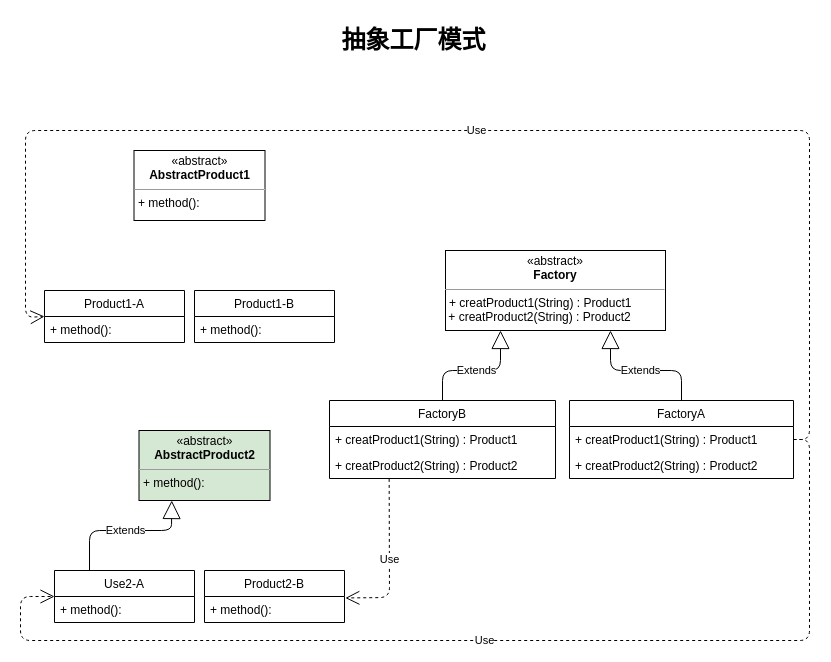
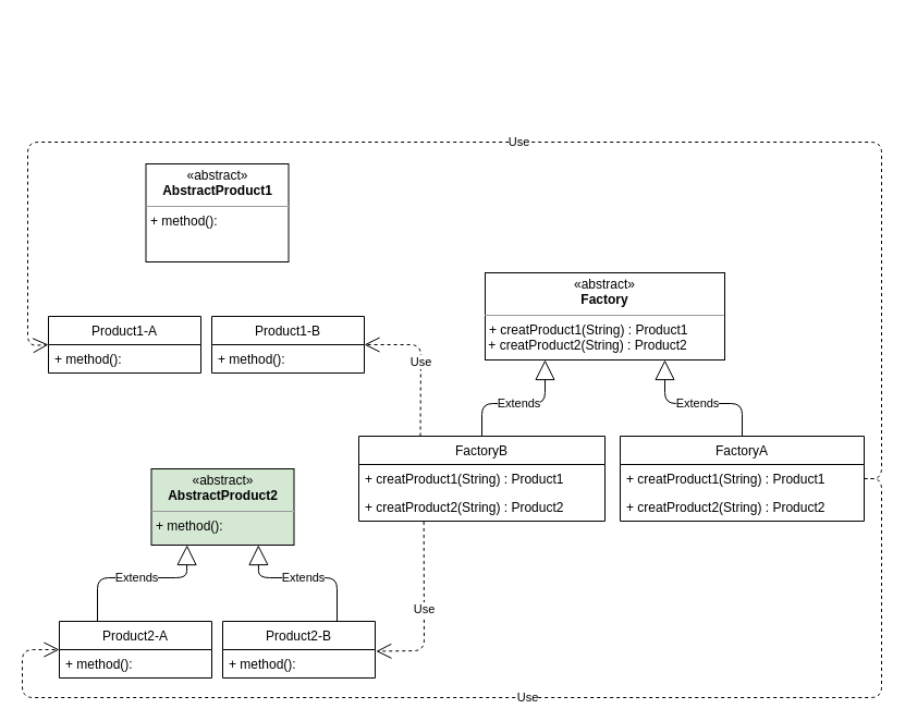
  <mxCell id="0" />
  <mxCell id="1" parent="0" />
  <mxCell id="2" value="FactoryA" style="swimlane;fontStyle=0;childLayout=stackLayout;horizontal=1;startSize=26;fillColor=none;horizontalStack=0;resizeParent=1;resizeParentMax=0;resizeLast=0;collapsible=1;marginBottom=0;" vertex="1" parent="1"><mxGeometry x="569" y="400" width="224" height="78" as="geometry"><mxRectangle x="450" y="300" width="70" height="26" as="alternateBounds" /></mxGeometry></mxCell>
  <mxCell id="3" value="+ creatProduct1(String) : Product1" style="text;strokeColor=none;fillColor=none;align=left;verticalAlign=top;spacingLeft=4;spacingRight=4;overflow=hidden;rotatable=0;points=[[0,0.5],[1,0.5]];portConstraint=eastwest;" vertex="1" parent="2"><mxGeometry y="26" width="224" height="26" as="geometry" /></mxCell>
  <mxCell id="4" value="+ creatProduct2(String) : Product2" style="text;strokeColor=none;fillColor=none;align=left;verticalAlign=top;spacingLeft=4;spacingRight=4;overflow=hidden;rotatable=0;points=[[0,0.5],[1,0.5]];portConstraint=eastwest;" vertex="1" parent="2"><mxGeometry y="52" width="224" height="26" as="geometry" /></mxCell>
- <mxCell id="5" value="&lt;p style=&quot;margin: 0px ; margin-top: 4px ; text-align: center&quot;&gt;«abstract»&lt;br&gt;&lt;b&gt;AbstractProduct1&lt;/b&gt;&lt;/p&gt;&lt;hr size=&quot;1&quot;&gt;&lt;p style=&quot;margin: 0px ; margin-left: 4px&quot;&gt;+ method():&amp;nbsp;&lt;/p&gt;" style="verticalAlign=top;align=left;overflow=fill;fontSize=12;fontFamily=Helvetica;html=1;" vertex="1" parent="1"><mxGeometry x="133.5" y="150" width="131" height="70" as="geometry" /></mxCell>
+ <mxCell id="5" value="&lt;p style=&quot;margin: 0px ; margin-top: 4px ; text-align: center&quot;&gt;«abstract»&lt;br&gt;&lt;b&gt;AbstractProduct1&lt;/b&gt;&lt;/p&gt;&lt;hr size=&quot;1&quot;&gt;&lt;p style=&quot;margin: 0px ; margin-left: 4px&quot;&gt;+ method():&amp;nbsp;&lt;/p&gt;" style="verticalAlign=top;align=left;overflow=fill;fontSize=12;fontFamily=Helvetica;html=1;" vertex="1" parent="1"><mxGeometry x="133.5" y="150" width="131" height="90" as="geometry" /></mxCell>
  <mxCell id="6" value="Product1-A" style="swimlane;fontStyle=0;childLayout=stackLayout;horizontal=1;startSize=26;fillColor=none;horizontalStack=0;resizeParent=1;resizeParentMax=0;resizeLast=0;collapsible=1;marginBottom=0;" vertex="1" parent="1"><mxGeometry x="44" y="290" width="140" height="52" as="geometry" /></mxCell>
  <mxCell id="7" value="+ method():" style="text;strokeColor=none;fillColor=none;align=left;verticalAlign=top;spacingLeft=4;spacingRight=4;overflow=hidden;rotatable=0;points=[[0,0.5],[1,0.5]];portConstraint=eastwest;" vertex="1" parent="6"><mxGeometry y="26" width="140" height="26" as="geometry" /></mxCell>
  <mxCell id="8" value="Product1-B" style="swimlane;fontStyle=0;childLayout=stackLayout;horizontal=1;startSize=26;fillColor=none;horizontalStack=0;resizeParent=1;resizeParentMax=0;resizeLast=0;collapsible=1;marginBottom=0;" vertex="1" parent="1"><mxGeometry x="194" y="290" width="140" height="52" as="geometry" /></mxCell>
  <mxCell id="9" value="+ method():" style="text;strokeColor=none;fillColor=none;align=left;verticalAlign=top;spacingLeft=4;spacingRight=4;overflow=hidden;rotatable=0;points=[[0,0.5],[1,0.5]];portConstraint=eastwest;" vertex="1" parent="8"><mxGeometry y="26" width="140" height="26" as="geometry" /></mxCell>
  <mxCell id="10" value="Use" style="endArrow=open;endSize=12;dashed=1;html=1;entryX=0;entryY=0.5;entryDx=0;entryDy=0;exitX=1;exitY=0.5;exitDx=0;exitDy=0;" edge="1" parent="1" source="3" target="6"><mxGeometry width="160" relative="1" as="geometry"><mxPoint x="792" y="427" as="sourcePoint" /><mxPoint x="382.6" y="351.662" as="targetPoint" /><Array as="points"><mxPoint x="809" y="439" /><mxPoint x="809" y="130" /><mxPoint x="25" y="130" /><mxPoint x="25" y="317" /></Array></mxGeometry></mxCell>
- <mxCell id="11" value="抽象工厂模式" style="text;strokeColor=none;fillColor=none;html=1;fontSize=24;fontStyle=1;verticalAlign=middle;align=center;" vertex="1" parent="1"><mxGeometry x="63" y="20" width="700" height="40" as="geometry" /></mxCell>
  <mxCell id="12" value="FactoryB" style="swimlane;fontStyle=0;childLayout=stackLayout;horizontal=1;startSize=26;fillColor=none;horizontalStack=0;resizeParent=1;resizeParentMax=0;resizeLast=0;collapsible=1;marginBottom=0;" vertex="1" parent="1"><mxGeometry x="329" y="400" width="226" height="78" as="geometry"><mxRectangle x="450" y="300" width="70" height="26" as="alternateBounds" /></mxGeometry></mxCell>
  <mxCell id="13" value="+ creatProduct1(String) : Product1" style="text;strokeColor=none;fillColor=none;align=left;verticalAlign=top;spacingLeft=4;spacingRight=4;overflow=hidden;rotatable=0;points=[[0,0.5],[1,0.5]];portConstraint=eastwest;" vertex="1" parent="12"><mxGeometry y="26" width="226" height="26" as="geometry" /></mxCell>
  <mxCell id="14" value="+ creatProduct2(String) : Product2 " style="text;strokeColor=none;fillColor=none;align=left;verticalAlign=top;spacingLeft=4;spacingRight=4;overflow=hidden;rotatable=0;points=[[0,0.5],[1,0.5]];portConstraint=eastwest;" vertex="1" parent="12"><mxGeometry y="52" width="226" height="26" as="geometry" /></mxCell>
+ <mxCell id="15" value="Use" style="endArrow=open;endSize=12;dashed=1;html=1;entryX=1;entryY=0.5;entryDx=0;entryDy=0;exitX=0.25;exitY=0;exitDx=0;exitDy=0;" edge="1" parent="1" source="12" target="8"><mxGeometry width="160" relative="1" as="geometry"><mxPoint x="398" y="410" as="sourcePoint" /><mxPoint x="124.7" y="354.34" as="targetPoint" /><Array as="points"><mxPoint x="386" y="316" /></Array></mxGeometry></mxCell>
  <mxCell id="16" value="&lt;p style=&quot;margin: 0px ; margin-top: 4px ; text-align: center&quot;&gt;«abstract»&lt;br&gt;&lt;b&gt;Factory&lt;/b&gt;&lt;/p&gt;&lt;hr size=&quot;1&quot;&gt;&lt;p style=&quot;margin: 0px ; margin-left: 4px&quot;&gt;+ creatProduct1(String) : Product1&lt;/p&gt;&amp;nbsp;+ creatProduct2(String) : Product2" style="verticalAlign=top;align=left;overflow=fill;fontSize=12;fontFamily=Helvetica;html=1;" vertex="1" parent="1"><mxGeometry x="445" y="250" width="220" height="80" as="geometry" /></mxCell>
  <mxCell id="17" value="Extends" style="endArrow=block;endSize=16;endFill=0;html=1;entryX=0.25;entryY=1;entryDx=0;entryDy=0;exitX=0.5;exitY=0;exitDx=0;exitDy=0;" edge="1" parent="1" source="12" target="16"><mxGeometry width="160" relative="1" as="geometry"><mxPoint x="475" y="400" as="sourcePoint" /><mxPoint x="585" y="350" as="targetPoint" /><Array as="points"><mxPoint x="442" y="370" /><mxPoint x="500" y="370" /></Array></mxGeometry></mxCell>
  <mxCell id="18" value="Extends" style="endArrow=block;endSize=16;endFill=0;html=1;exitX=0.5;exitY=0;exitDx=0;exitDy=0;entryX=0.75;entryY=1;entryDx=0;entryDy=0;" edge="1" parent="1" source="2" target="16"><mxGeometry width="160" relative="1" as="geometry"><mxPoint x="485" y="410" as="sourcePoint" /><mxPoint x="605" y="332" as="targetPoint" /><Array as="points"><mxPoint x="681" y="370" /><mxPoint x="610" y="370" /></Array></mxGeometry></mxCell>
- <mxCell id="19" value="Use2-A" style="swimlane;fontStyle=0;childLayout=stackLayout;horizontal=1;startSize=26;fillColor=none;horizontalStack=0;resizeParent=1;resizeParentMax=0;resizeLast=0;collapsible=1;marginBottom=0;" vertex="1" parent="1"><mxGeometry x="54" y="570" width="140" height="52" as="geometry" /></mxCell>
+ <mxCell id="19" value="Product2-A" style="swimlane;fontStyle=0;childLayout=stackLayout;horizontal=1;startSize=26;fillColor=none;horizontalStack=0;resizeParent=1;resizeParentMax=0;resizeLast=0;collapsible=1;marginBottom=0;" vertex="1" parent="1"><mxGeometry x="54" y="570" width="140" height="52" as="geometry" /></mxCell>
  <mxCell id="20" value="+ method():" style="text;strokeColor=none;fillColor=none;align=left;verticalAlign=top;spacingLeft=4;spacingRight=4;overflow=hidden;rotatable=0;points=[[0,0.5],[1,0.5]];portConstraint=eastwest;" vertex="1" parent="19"><mxGeometry y="26" width="140" height="26" as="geometry" /></mxCell>
  <mxCell id="21" value="Product2-B" style="swimlane;fontStyle=0;childLayout=stackLayout;horizontal=1;startSize=26;fillColor=none;horizontalStack=0;resizeParent=1;resizeParentMax=0;resizeLast=0;collapsible=1;marginBottom=0;" vertex="1" parent="1"><mxGeometry x="204" y="570" width="140" height="52" as="geometry" /></mxCell>
  <mxCell id="22" value="+ method():" style="text;strokeColor=none;fillColor=none;align=left;verticalAlign=top;spacingLeft=4;spacingRight=4;overflow=hidden;rotatable=0;points=[[0,0.5],[1,0.5]];portConstraint=eastwest;" vertex="1" parent="21"><mxGeometry y="26" width="140" height="26" as="geometry" /></mxCell>
  <mxCell id="23" value="Extends" style="endArrow=block;endSize=16;endFill=0;html=1;entryX=0.25;entryY=1;entryDx=0;entryDy=0;exitX=0.25;exitY=0;exitDx=0;exitDy=0;" edge="1" parent="1" source="19" target="25"><mxGeometry width="160" relative="1" as="geometry"><mxPoint x="499" y="580" as="sourcePoint" /><mxPoint x="179" y="500" as="targetPoint" /><Array as="points"><mxPoint x="89" y="530" /><mxPoint x="171" y="530" /></Array></mxGeometry></mxCell>
+ <mxCell id="24" value="Extends" style="endArrow=block;endSize=16;endFill=0;html=1;exitX=0.75;exitY=0;exitDx=0;exitDy=0;entryX=0.75;entryY=1;entryDx=0;entryDy=0;" edge="1" parent="1" source="21" target="25"><mxGeometry width="160" relative="1" as="geometry"><mxPoint x="729" y="580" as="sourcePoint" /><mxPoint x="229" y="500" as="targetPoint" /><Array as="points"><mxPoint x="309" y="530" /><mxPoint x="237" y="530" /></Array></mxGeometry></mxCell>
  <mxCell id="25" value="&lt;p style=&quot;margin: 0px ; margin-top: 4px ; text-align: center&quot;&gt;«abstract»&lt;br&gt;&lt;b&gt;AbstractProduct2&lt;/b&gt;&lt;/p&gt;&lt;hr size=&quot;1&quot;&gt;&lt;p style=&quot;margin: 0px ; margin-left: 4px&quot;&gt;+ method():&amp;nbsp;&lt;/p&gt;" style="verticalAlign=top;align=left;overflow=fill;fontSize=12;fontFamily=Helvetica;html=1;fillColor=#d5e8d4;" vertex="1" parent="1"><mxGeometry x="138.5" y="430" width="131" height="70" as="geometry" /></mxCell>
  <mxCell id="26" value="Use" style="endArrow=open;endSize=12;dashed=1;html=1;entryX=0;entryY=0.5;entryDx=0;entryDy=0;exitX=1;exitY=0.5;exitDx=0;exitDy=0;" edge="1" parent="1" source="3" target="19"><mxGeometry width="160" relative="1" as="geometry"><mxPoint x="788" y="949" as="sourcePoint" /><mxPoint x="39" y="826" as="targetPoint" /><Array as="points"><mxPoint x="809" y="439" /><mxPoint x="809" y="640" /><mxPoint x="20" y="640" /><mxPoint x="20" y="596" /></Array></mxGeometry></mxCell>
  <mxCell id="27" value="Use" style="endArrow=open;endSize=12;dashed=1;html=1;entryX=1.006;entryY=0.057;entryDx=0;entryDy=0;exitX=0.264;exitY=1.016;exitDx=0;exitDy=0;entryPerimeter=0;exitPerimeter=0;" edge="1" parent="1" source="14" target="22"><mxGeometry width="160" relative="1" as="geometry"><mxPoint x="395.5" y="410" as="sourcePoint" /><mxPoint x="344" y="326" as="targetPoint" /><Array as="points"><mxPoint x="389" y="597" /></Array></mxGeometry></mxCell>
